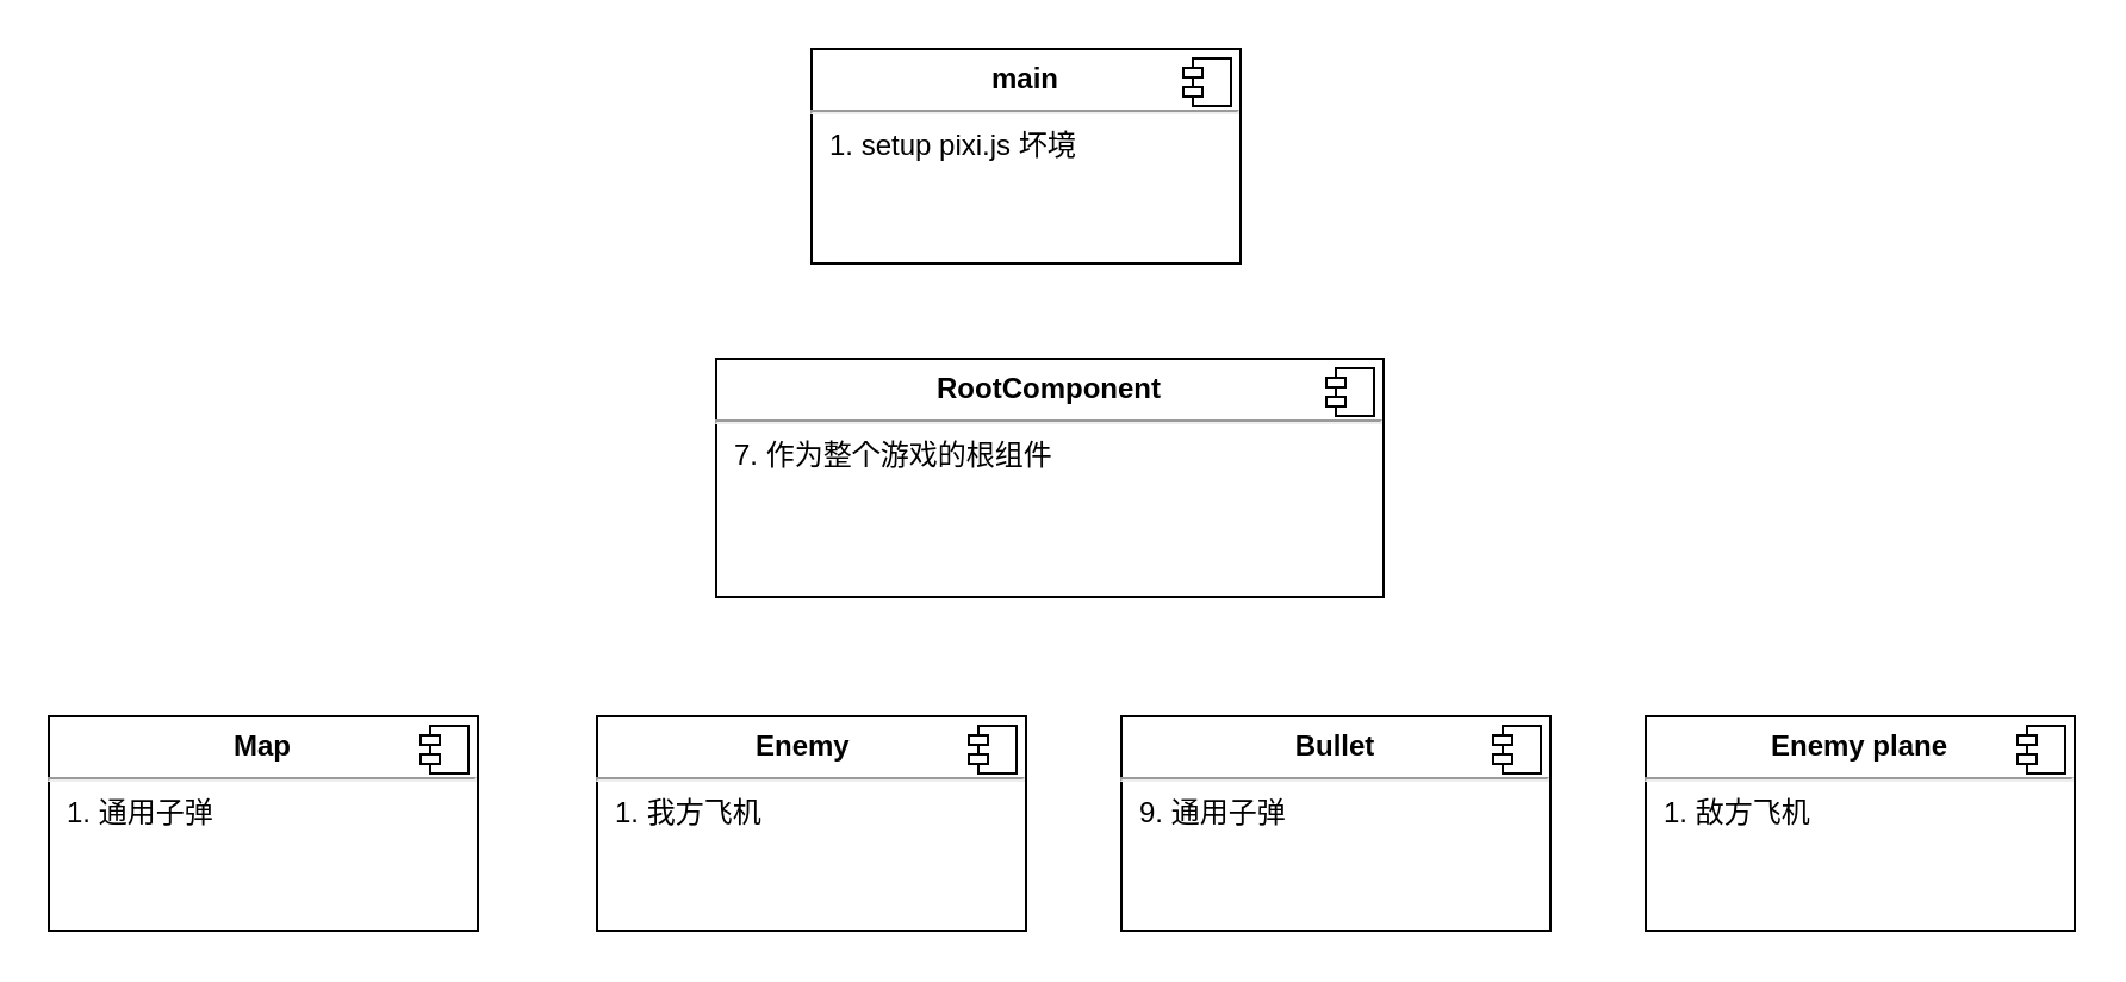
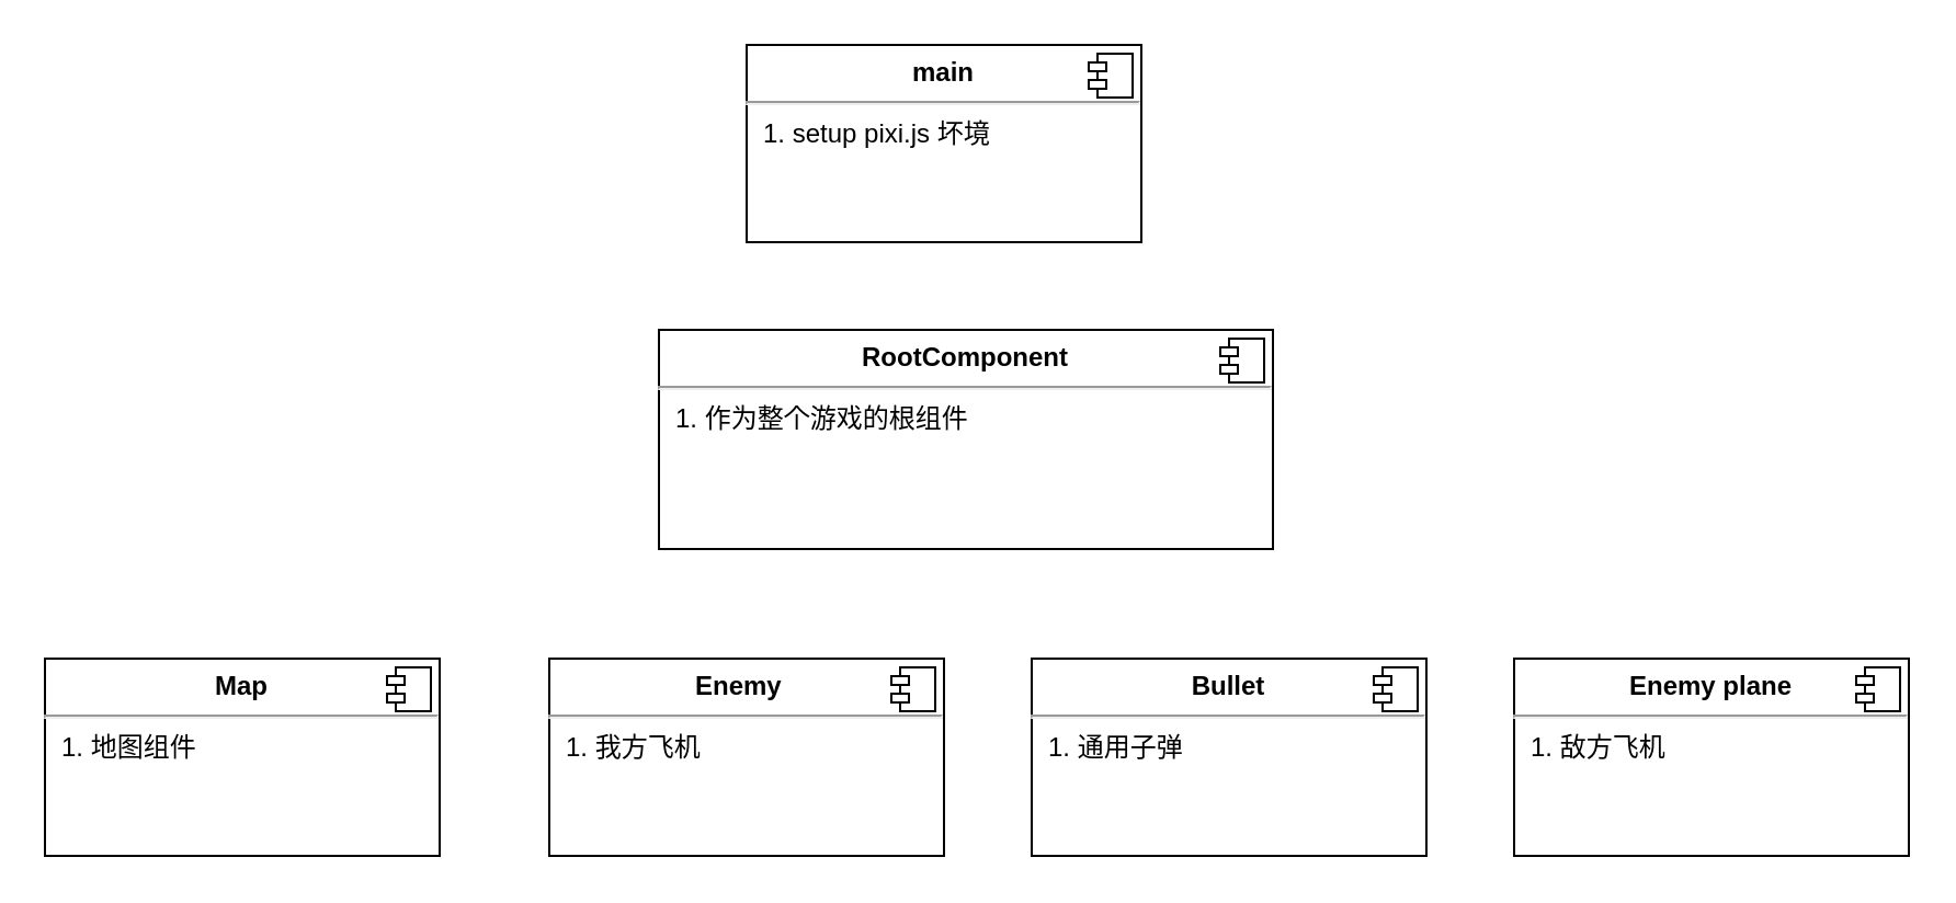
  <mxCell id="0" />
  <mxCell id="1" parent="0" />
  <mxCell id="2" value="&lt;p style=&quot;margin: 0px ; margin-top: 6px ; text-align: center&quot;&gt;&lt;b&gt;main&lt;/b&gt;&lt;/p&gt;&lt;hr&gt;&lt;p style=&quot;margin: 0px ; margin-left: 8px&quot;&gt;1. setup pixi.js 坏境&lt;/p&gt;" style="align=left;overflow=fill;html=1;dropTarget=0;" parent="1" vertex="1"><mxGeometry x="340" y="20" width="180" height="90" as="geometry" /></mxCell>
  <mxCell id="3" value="" style="shape=component;jettyWidth=8;jettyHeight=4;" parent="2" vertex="1"><mxGeometry x="1" width="20" height="20" relative="1" as="geometry"><mxPoint x="-24" y="4" as="offset" /></mxGeometry></mxCell>
- <mxCell id="4" value="&lt;p style=&quot;margin: 0px ; margin-top: 6px ; text-align: center&quot;&gt;&lt;b&gt;Map&lt;/b&gt;&lt;/p&gt;&lt;hr&gt;&lt;p style=&quot;margin: 0px ; margin-left: 8px&quot;&gt;1. 通用子弹&lt;/p&gt;" style="align=left;overflow=fill;html=1;dropTarget=0;" parent="1" vertex="1"><mxGeometry x="20" y="300" width="180" height="90" as="geometry" /></mxCell>
+ <mxCell id="4" value="&lt;p style=&quot;margin: 0px ; margin-top: 6px ; text-align: center&quot;&gt;&lt;b&gt;Map&lt;/b&gt;&lt;/p&gt;&lt;hr&gt;&lt;p style=&quot;margin: 0px ; margin-left: 8px&quot;&gt;1. 地图组件&lt;/p&gt;" style="align=left;overflow=fill;html=1;dropTarget=0;" parent="1" vertex="1"><mxGeometry x="20" y="300" width="180" height="90" as="geometry" /></mxCell>
  <mxCell id="5" value="" style="shape=component;jettyWidth=8;jettyHeight=4;" parent="4" vertex="1"><mxGeometry x="1" width="20" height="20" relative="1" as="geometry"><mxPoint x="-24" y="4" as="offset" /></mxGeometry></mxCell>
  <mxCell id="6" value="&lt;p style=&quot;margin: 0px ; margin-top: 6px ; text-align: center&quot;&gt;&lt;b&gt;Enemy&amp;nbsp;&amp;nbsp;&lt;/b&gt;&lt;/p&gt;&lt;hr&gt;&lt;p style=&quot;margin: 0px ; margin-left: 8px&quot;&gt;1. 我方飞机&lt;/p&gt;" style="align=left;overflow=fill;html=1;dropTarget=0;" parent="1" vertex="1"><mxGeometry x="250" y="300" width="180" height="90" as="geometry" /></mxCell>
  <mxCell id="7" value="" style="shape=component;jettyWidth=8;jettyHeight=4;" parent="6" vertex="1"><mxGeometry x="1" width="20" height="20" relative="1" as="geometry"><mxPoint x="-24" y="4" as="offset" /></mxGeometry></mxCell>
- <mxCell id="8" value="&lt;p style=&quot;margin: 0px ; margin-top: 6px ; text-align: center&quot;&gt;&lt;b&gt;Bullet&lt;/b&gt;&lt;/p&gt;&lt;hr&gt;&lt;p style=&quot;margin: 0px ; margin-left: 8px&quot;&gt;9. 通用子弹&lt;/p&gt;" style="align=left;overflow=fill;html=1;dropTarget=0;" parent="1" vertex="1"><mxGeometry x="470" y="300" width="180" height="90" as="geometry" /></mxCell>
+ <mxCell id="8" value="&lt;p style=&quot;margin: 0px ; margin-top: 6px ; text-align: center&quot;&gt;&lt;b&gt;Bullet&lt;/b&gt;&lt;/p&gt;&lt;hr&gt;&lt;p style=&quot;margin: 0px ; margin-left: 8px&quot;&gt;1. 通用子弹&lt;/p&gt;" style="align=left;overflow=fill;html=1;dropTarget=0;" parent="1" vertex="1"><mxGeometry x="470" y="300" width="180" height="90" as="geometry" /></mxCell>
  <mxCell id="9" value="" style="shape=component;jettyWidth=8;jettyHeight=4;" parent="8" vertex="1"><mxGeometry x="1" width="20" height="20" relative="1" as="geometry"><mxPoint x="-24" y="4" as="offset" /></mxGeometry></mxCell>
- <mxCell id="10" value="&lt;p style=&quot;margin: 0px ; margin-top: 6px ; text-align: center&quot;&gt;&lt;b&gt;RootComponent&lt;/b&gt;&lt;br&gt;&lt;/p&gt;&lt;hr&gt;&lt;p style=&quot;margin: 0px ; margin-left: 8px&quot;&gt;7. 作为整个游戏的根组件&lt;/p&gt;" style="align=left;overflow=fill;html=1;dropTarget=0;" parent="1" vertex="1"><mxGeometry x="300" y="150" width="280" height="100" as="geometry" /></mxCell>
+ <mxCell id="10" value="&lt;p style=&quot;margin: 0px ; margin-top: 6px ; text-align: center&quot;&gt;&lt;b&gt;RootComponent&lt;/b&gt;&lt;br&gt;&lt;/p&gt;&lt;hr&gt;&lt;p style=&quot;margin: 0px ; margin-left: 8px&quot;&gt;1. 作为整个游戏的根组件&lt;/p&gt;" style="align=left;overflow=fill;html=1;dropTarget=0;" parent="1" vertex="1"><mxGeometry x="300" y="150" width="280" height="100" as="geometry" /></mxCell>
  <mxCell id="11" value="" style="shape=component;jettyWidth=8;jettyHeight=4;" parent="10" vertex="1"><mxGeometry x="1" width="20" height="20" relative="1" as="geometry"><mxPoint x="-24" y="4" as="offset" /></mxGeometry></mxCell>
  <mxCell id="12" value="&lt;p style=&quot;margin: 0px ; margin-top: 6px ; text-align: center&quot;&gt;&lt;b&gt;Enemy plane&lt;/b&gt;&lt;br&gt;&lt;/p&gt;&lt;hr&gt;&lt;p style=&quot;margin: 0px ; margin-left: 8px&quot;&gt;1. 敌方飞机&lt;/p&gt;&lt;p style=&quot;margin: 0px ; margin-left: 8px&quot;&gt;&lt;br&gt;&lt;/p&gt;" style="align=left;overflow=fill;html=1;dropTarget=0;" parent="1" vertex="1"><mxGeometry x="690" y="300" width="180" height="90" as="geometry" /></mxCell>
  <mxCell id="13" value="" style="shape=component;jettyWidth=8;jettyHeight=4;" parent="12" vertex="1"><mxGeometry x="1" width="20" height="20" relative="1" as="geometry"><mxPoint x="-24" y="4" as="offset" /></mxGeometry></mxCell>
